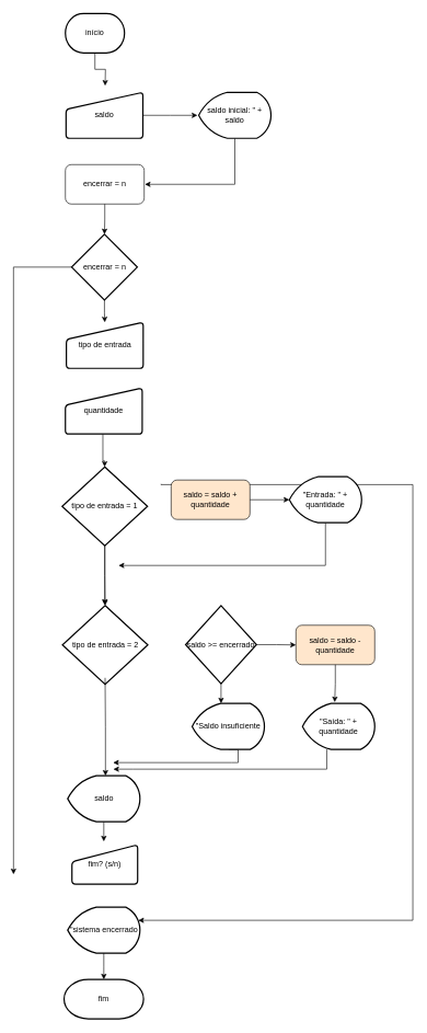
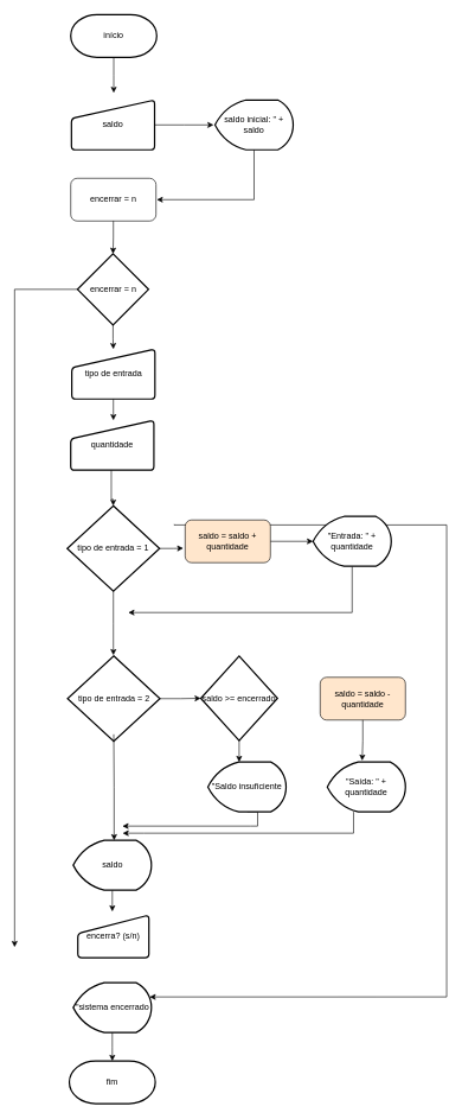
  <mxCell id="0" />
  <mxCell id="1" parent="0" />
  <mxCell id="2" style="edgeStyle=orthogonalEdgeStyle;rounded=0;orthogonalLoop=1;jettySize=auto;html=1;" edge="1" parent="1"><mxGeometry relative="1" as="geometry"><mxPoint x="20" y="1330" as="targetPoint" /><mxPoint x="110" y="406" as="sourcePoint" /><Array as="points"><mxPoint x="20" y="406" /></Array></mxGeometry></mxCell>
  <mxCell id="3" style="edgeStyle=orthogonalEdgeStyle;rounded=0;orthogonalLoop=1;jettySize=auto;html=1;entryX=0.977;entryY=0.286;entryDx=0;entryDy=0;entryPerimeter=0;" edge="1" parent="1" target="41"><mxGeometry relative="1" as="geometry"><mxPoint x="250" y="1400" as="targetPoint" /><mxPoint x="244.5" y="736" as="sourcePoint" /><Array as="points"><mxPoint x="245" y="737" /><mxPoint x="628" y="737" /><mxPoint x="628" y="1400" /></Array></mxGeometry></mxCell>
  <mxCell id="4" style="edgeStyle=orthogonalEdgeStyle;rounded=0;orthogonalLoop=1;jettySize=auto;html=1;entryX=0.5;entryY=0;entryDx=0;entryDy=0;" edge="1" parent="1" source="5" target="12"><mxGeometry relative="1" as="geometry" /></mxCell>
  <mxCell id="5" value="encerrar = n" style="strokeWidth=2;html=1;shape=mxgraph.flowchart.decision;whiteSpace=wrap;" vertex="1" parent="1"><mxGeometry x="108.5" y="356" width="100" height="100" as="geometry" /></mxCell>
  <mxCell id="6" style="edgeStyle=orthogonalEdgeStyle;rounded=0;orthogonalLoop=1;jettySize=auto;html=1;" edge="1" parent="1" source="7"><mxGeometry relative="1" as="geometry"><mxPoint x="300" y="175" as="targetPoint" /></mxGeometry></mxCell>
  <mxCell id="7" value="saldo" style="html=1;strokeWidth=2;shape=manualInput;whiteSpace=wrap;rounded=1;size=26;arcSize=11;" vertex="1" parent="1"><mxGeometry x="100" y="140" width="117" height="70" as="geometry" /></mxCell>
  <mxCell id="8" style="edgeStyle=orthogonalEdgeStyle;rounded=0;orthogonalLoop=1;jettySize=auto;html=1;" edge="1" parent="1" source="9"><mxGeometry relative="1" as="geometry"><mxPoint x="220" y="280" as="targetPoint" /><Array as="points"><mxPoint x="357" y="280" /></Array></mxGeometry></mxCell>
  <mxCell id="9" value="saldo inicial: &quot; +&lt;br&gt;saldo" style="strokeWidth=2;html=1;shape=mxgraph.flowchart.display;whiteSpace=wrap;" vertex="1" parent="1"><mxGeometry x="302" y="140" width="110" height="70" as="geometry" /></mxCell>
  <mxCell id="10" value="encerrar = n" style="rounded=1;whiteSpace=wrap;html=1;" vertex="1" parent="1"><mxGeometry x="99" y="250" width="120" height="60" as="geometry" /></mxCell>
+ <mxCell id="11" style="edgeStyle=orthogonalEdgeStyle;rounded=0;orthogonalLoop=1;jettySize=auto;html=1;" edge="1" parent="1" source="12" target="14"><mxGeometry relative="1" as="geometry"><Array as="points"><mxPoint x="159" y="590" /><mxPoint x="159" y="590" /></Array></mxGeometry></mxCell>
  <mxCell id="12" value="tipo de entrada" style="html=1;strokeWidth=2;shape=manualInput;whiteSpace=wrap;rounded=1;size=26;arcSize=11;" vertex="1" parent="1"><mxGeometry x="100.5" y="490" width="117" height="70" as="geometry" /></mxCell>
  <mxCell id="13" style="edgeStyle=orthogonalEdgeStyle;rounded=0;orthogonalLoop=1;jettySize=auto;html=1;entryX=0.5;entryY=0;entryDx=0;entryDy=0;entryPerimeter=0;exitX=0.488;exitY=0.984;exitDx=0;exitDy=0;exitPerimeter=0;" edge="1" parent="1" source="14"><mxGeometry relative="1" as="geometry"><mxPoint x="158.75" y="710" as="targetPoint" /><mxPoint x="156.254" y="659" as="sourcePoint" /><Array as="points"><mxPoint x="156" y="701" /><mxPoint x="159" y="701" /></Array></mxGeometry></mxCell>
  <mxCell id="14" value="quantidade" style="html=1;strokeWidth=2;shape=manualInput;whiteSpace=wrap;rounded=1;size=26;arcSize=11;" vertex="1" parent="1"><mxGeometry x="99" y="590" width="117" height="70" as="geometry" /></mxCell>
  <mxCell id="15" style="edgeStyle=orthogonalEdgeStyle;rounded=0;orthogonalLoop=1;jettySize=auto;html=1;" edge="1" parent="1" source="16"><mxGeometry relative="1" as="geometry"><mxPoint x="159" y="920" as="targetPoint" /></mxGeometry></mxCell>
  <mxCell id="16" value="tipo de entrada = 1" style="strokeWidth=2;html=1;shape=mxgraph.flowchart.decision;whiteSpace=wrap;" vertex="1" parent="1"><mxGeometry x="94" y="710" width="130" height="120" as="geometry" /></mxCell>
  <mxCell id="17" value="saldo = saldo + quantidade" style="rounded=1;whiteSpace=wrap;html=1;fillColor=#ffe6cc;" vertex="1" parent="1"><mxGeometry x="260" y="730" width="120" height="60" as="geometry" /></mxCell>
  <mxCell id="18" style="edgeStyle=orthogonalEdgeStyle;rounded=0;orthogonalLoop=1;jettySize=auto;html=1;" edge="1" parent="1" source="19"><mxGeometry relative="1" as="geometry"><mxPoint x="180" y="860" as="targetPoint" /><Array as="points"><mxPoint x="495" y="860" /></Array></mxGeometry></mxCell>
  <mxCell id="19" value="&quot;Entrada: &quot; + quantidade" style="strokeWidth=2;html=1;shape=mxgraph.flowchart.display;whiteSpace=wrap;" vertex="1" parent="1"><mxGeometry x="440" y="725" width="110" height="70" as="geometry" /></mxCell>
  <mxCell id="20" style="edgeStyle=orthogonalEdgeStyle;rounded=0;orthogonalLoop=1;jettySize=auto;html=1;" edge="1" parent="1" source="21"><mxGeometry relative="1" as="geometry"><mxPoint x="159.5" y="130" as="targetPoint" /></mxGeometry></mxCell>
- <mxCell id="21" value="início" style="strokeWidth=2;html=1;shape=mxgraph.flowchart.terminator;whiteSpace=wrap;" vertex="1" parent="1"><mxGeometry x="99" y="20" width="90" height="60" as="geometry" /></mxCell>
+ <mxCell id="21" value="início" style="strokeWidth=2;html=1;shape=mxgraph.flowchart.terminator;whiteSpace=wrap;" vertex="1" parent="1"><mxGeometry x="99" y="20" width="121" height="60" as="geometry" /></mxCell>
  <mxCell id="22" value="tipo de entrada = 2" style="strokeWidth=2;html=1;shape=mxgraph.flowchart.decision;whiteSpace=wrap;" vertex="1" parent="1"><mxGeometry x="94.5" y="921" width="130" height="120" as="geometry" /></mxCell>
- <mxCell id="23" style="edgeStyle=orthogonalEdgeStyle;rounded=0;orthogonalLoop=1;jettySize=auto;html=1;" edge="1" parent="1" source="24" target="29"><mxGeometry relative="1" as="geometry" /></mxCell>
  <mxCell id="24" value="saldo &amp;gt;= encerrado" style="strokeWidth=2;html=1;shape=mxgraph.flowchart.decision;whiteSpace=wrap;" vertex="1" parent="1"><mxGeometry x="282" y="921" width="108" height="119" as="geometry" /></mxCell>
  <mxCell id="25" style="edgeStyle=orthogonalEdgeStyle;rounded=0;orthogonalLoop=1;jettySize=auto;html=1;entryX=0.5;entryY=0;entryDx=0;entryDy=0;entryPerimeter=0;" edge="1" parent="1" source="10" target="5"><mxGeometry relative="1" as="geometry" /></mxCell>
- <mxCell id="26" style="edgeStyle=orthogonalEdgeStyle;rounded=0;orthogonalLoop=1;jettySize=auto;html=1;" edge="1" parent="1" source="16" target="22"><mxGeometry relative="1" as="geometry" /></mxCell>
+ <mxCell id="26" style="edgeStyle=orthogonalEdgeStyle;rounded=0;orthogonalLoop=1;jettySize=auto;html=1;entryX=-0.022;entryY=0.662;entryDx=0;entryDy=0;entryPerimeter=0;" edge="1" parent="1" source="16" target="17"><mxGeometry relative="1" as="geometry" /></mxCell>
  <mxCell id="27" style="edgeStyle=orthogonalEdgeStyle;rounded=0;orthogonalLoop=1;jettySize=auto;html=1;entryX=0;entryY=0.5;entryDx=0;entryDy=0;entryPerimeter=0;" edge="1" parent="1" source="17" target="19"><mxGeometry relative="1" as="geometry" /></mxCell>
+ <mxCell id="28" style="edgeStyle=orthogonalEdgeStyle;rounded=0;orthogonalLoop=1;jettySize=auto;html=1;entryX=0;entryY=0.5;entryDx=0;entryDy=0;entryPerimeter=0;" edge="1" parent="1" source="22" target="24"><mxGeometry relative="1" as="geometry" /></mxCell>
  <mxCell id="29" value="saldo = saldo - quantidade" style="rounded=1;whiteSpace=wrap;html=1;fillColor=#ffe6cc;" vertex="1" parent="1"><mxGeometry x="450" y="951" width="120" height="60" as="geometry" /></mxCell>
  <mxCell id="30" style="edgeStyle=orthogonalEdgeStyle;rounded=0;orthogonalLoop=1;jettySize=auto;html=1;" edge="1" parent="1"><mxGeometry relative="1" as="geometry"><mxPoint x="172" y="1170" as="targetPoint" /><mxPoint x="497" y="1140" as="sourcePoint" /><Array as="points"><mxPoint x="497" y="1170" /><mxPoint x="202" y="1170" /></Array></mxGeometry></mxCell>
  <mxCell id="31" value="&quot;Saída: &quot; + quantidade" style="strokeWidth=2;html=1;shape=mxgraph.flowchart.display;whiteSpace=wrap;" vertex="1" parent="1"><mxGeometry x="460" y="1070" width="110" height="70" as="geometry" /></mxCell>
  <mxCell id="32" style="edgeStyle=orthogonalEdgeStyle;rounded=0;orthogonalLoop=1;jettySize=auto;html=1;" edge="1" parent="1"><mxGeometry relative="1" as="geometry"><mxPoint x="171.691" y="1160" as="targetPoint" /><mxPoint x="347.5" y="1140" as="sourcePoint" /><Array as="points"><mxPoint x="362" y="1140" /><mxPoint x="362" y="1160" /><mxPoint x="352" y="1160" /></Array></mxGeometry></mxCell>
  <mxCell id="33" value="&quot;Saldo insuficiente" style="strokeWidth=2;html=1;shape=mxgraph.flowchart.display;whiteSpace=wrap;" vertex="1" parent="1"><mxGeometry x="292" y="1070" width="110" height="70" as="geometry" /></mxCell>
  <mxCell id="34" style="edgeStyle=orthogonalEdgeStyle;rounded=0;orthogonalLoop=1;jettySize=auto;html=1;" edge="1" parent="1" source="35"><mxGeometry relative="1" as="geometry"><mxPoint x="157.5" y="1280" as="targetPoint" /></mxGeometry></mxCell>
  <mxCell id="35" value="saldo" style="strokeWidth=2;html=1;shape=mxgraph.flowchart.display;whiteSpace=wrap;" vertex="1" parent="1"><mxGeometry x="102.5" y="1180" width="110" height="70" as="geometry" /></mxCell>
  <mxCell id="36" style="edgeStyle=orthogonalEdgeStyle;rounded=0;orthogonalLoop=1;jettySize=auto;html=1;entryX=0.5;entryY=0;entryDx=0;entryDy=0;entryPerimeter=0;exitX=0.5;exitY=1;exitDx=0;exitDy=0;exitPerimeter=0;" edge="1" parent="1" source="24"><mxGeometry relative="1" as="geometry"><mxPoint x="325" y="1040" as="sourcePoint" /><mxPoint x="336" y="1070" as="targetPoint" /></mxGeometry></mxCell>
  <mxCell id="37" style="edgeStyle=orthogonalEdgeStyle;rounded=0;orthogonalLoop=1;jettySize=auto;html=1;entryX=0.446;entryY=-0.027;entryDx=0;entryDy=0;entryPerimeter=0;" edge="1" parent="1" source="29" target="31"><mxGeometry relative="1" as="geometry" /></mxCell>
  <mxCell id="38" style="edgeStyle=orthogonalEdgeStyle;rounded=0;orthogonalLoop=1;jettySize=auto;html=1;entryX=0.523;entryY=0.143;entryDx=0;entryDy=0;entryPerimeter=0;" edge="1" parent="1"><mxGeometry relative="1" as="geometry"><mxPoint x="159.492" y="1031" as="sourcePoint" /><mxPoint x="160.03" y="1180.01" as="targetPoint" /></mxGeometry></mxCell>
- <mxCell id="39" value="fim? (s/n)" style="html=1;strokeWidth=2;shape=manualInput;whiteSpace=wrap;rounded=1;size=26;arcSize=11;" vertex="1" parent="1"><mxGeometry x="109" y="1285" width="100" height="60" as="geometry" /></mxCell>
+ <mxCell id="39" value="encerra? (s/n)" style="html=1;strokeWidth=2;shape=manualInput;whiteSpace=wrap;rounded=1;size=26;arcSize=11;" vertex="1" parent="1"><mxGeometry x="109" y="1285" width="100" height="60" as="geometry" /></mxCell>
  <mxCell id="40" style="edgeStyle=orthogonalEdgeStyle;rounded=0;orthogonalLoop=1;jettySize=auto;html=1;" edge="1" parent="1" source="41"><mxGeometry relative="1" as="geometry"><mxPoint x="157.5" y="1490" as="targetPoint" /></mxGeometry></mxCell>
  <mxCell id="41" value="&quot;sistema encerrado" style="strokeWidth=2;html=1;shape=mxgraph.flowchart.display;whiteSpace=wrap;" vertex="1" parent="1"><mxGeometry x="102.5" y="1380" width="110" height="70" as="geometry" /></mxCell>
  <mxCell id="42" value="fim" style="strokeWidth=2;html=1;shape=mxgraph.flowchart.terminator;whiteSpace=wrap;" vertex="1" parent="1"><mxGeometry x="97" y="1490" width="121" height="60" as="geometry" /></mxCell>
